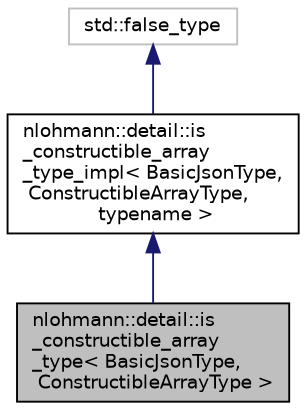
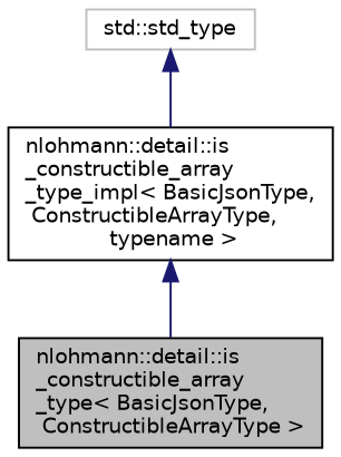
  digraph {
    rankdir=TB
    node [color=black fillcolor=white fontname=Helvetica fontsize=10 shape=record style=filled]
    edge [color=midnightblue dir=back fontname=Helvetica fontsize=10 labelfontname=Helvetica labelfontsize=10 style=solid]
    n1 [fillcolor=grey75 fontcolor=black height=0.2 label="nlohmann::detail::is\l_constructible_array\l_type\< BasicJsonType,\l ConstructibleArrayType \>" width=0.4]
    n2 [height=0.2 label="nlohmann::detail::is\l_constructible_array\l_type_impl\< BasicJsonType,\l ConstructibleArrayType,\l typename \>" width=0.4]
-   n3 [color=grey75 height=0.2 label="std::false_type" width=0.4]
+   n3 [color=grey75 height=0.2 label="std::std_type" width=0.4]
    n2 -> n1
    n3 -> n2
  }
